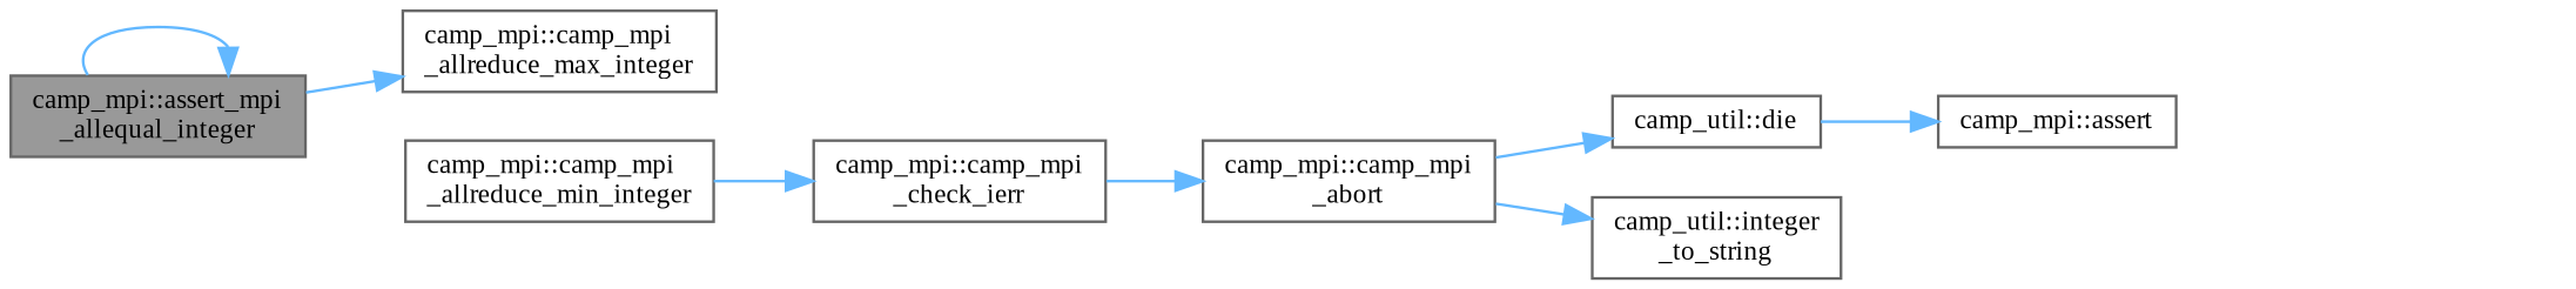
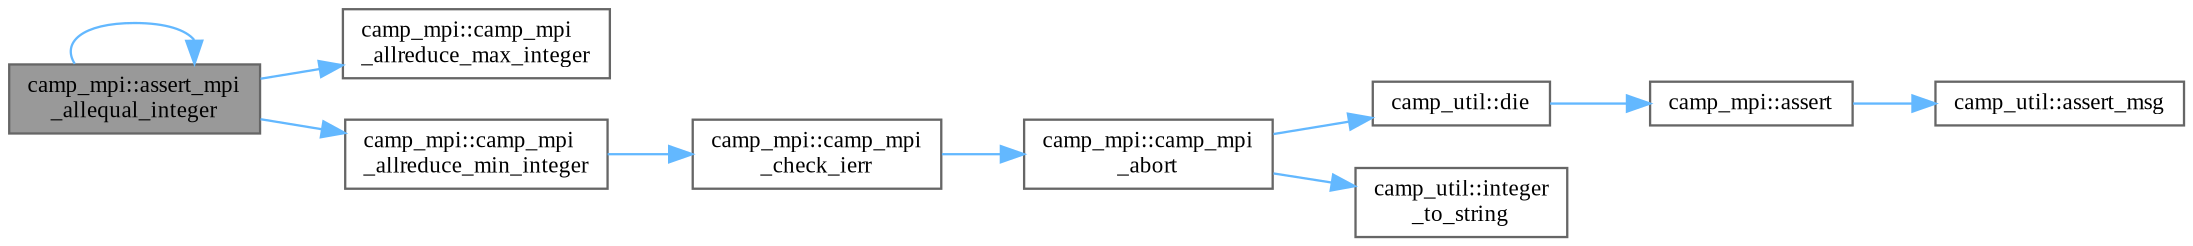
  digraph {
    fontname="Liberation Serif"
    rankdir=LR
    node [color=grey40 fillcolor=white fontname="Liberation Serif" fontsize=10 shape=box style=filled]
    edge [color=steelblue1 fontname="Liberation Serif" fontsize=10 labelfontname=Helvetica labelfontsize=10 style=solid]
    n1 [color=gray40 fillcolor=grey60 fontcolor=black height=0.2 label="camp_mpi::assert_mpi\l_allequal_integer" width=0.4]
    n2 [height=0.2 label="camp_mpi::camp_mpi\l_allreduce_max_integer" width=0.4]
    n3 [height=0.2 label="camp_mpi::camp_mpi\l_allreduce_min_integer" width=0.4]
    n4 [height=0.2 label="camp_mpi::camp_mpi\l_check_ierr" width=0.4]
    n5 [height=0.2 label="camp_mpi::camp_mpi\l_abort" width=0.4]
    n6 [height=0.2 label="camp_util::die" width=0.4]
    n7 [height=0.2 label="camp_util::integer\l_to_string" width=0.4]
    n8 [height=0.2 label="camp_mpi::assert" width=0.4]
+   n9 [height=0.2 label="camp_util::assert_msg" width=0.4]
    n1 -> n1
    n1 -> n2
+   n1 -> n3
    n3 -> n4
    n4 -> n5
    n5 -> n6
    n5 -> n7
    n6 -> n8
+   n8 -> n9
  }
